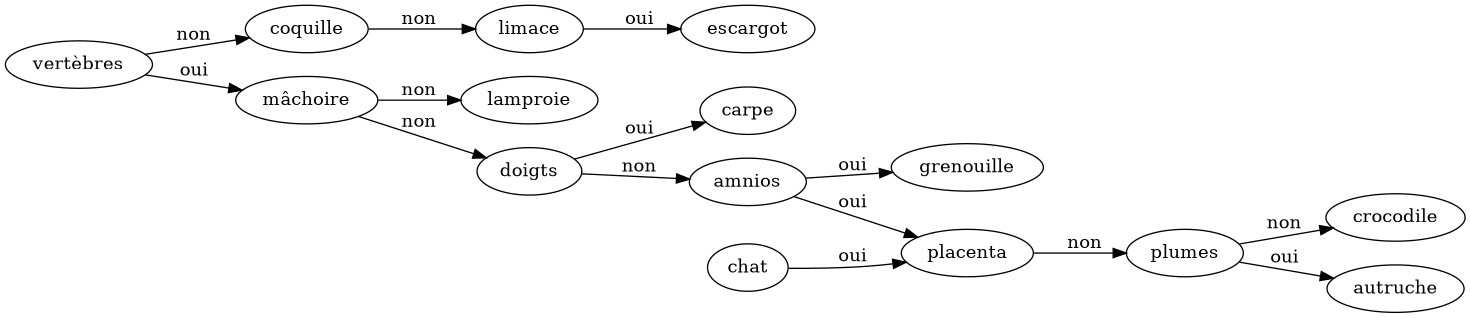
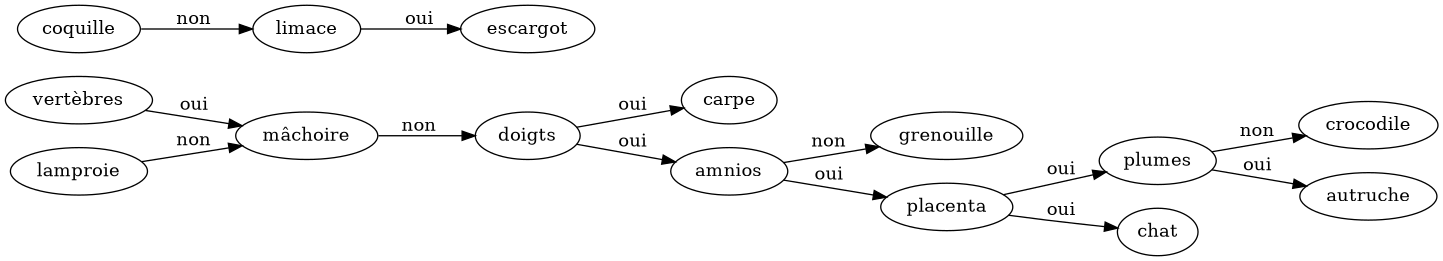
  digraph {
    rankdir=LR
    "vertèbres"
    coquille
    "mâchoire"
    limace
    lamproie
    doigts
    escargot
    carpe
    amnios
    grenouille
    placenta
    plumes
    chat
    crocodile
    autruche
-   "vertèbres" -> coquille [label=non]
    "vertèbres" -> "mâchoire" [label=oui]
    coquille -> limace [label=non]
-   "mâchoire" -> lamproie [label=non]
+   lamproie -> "mâchoire" [label=non]
    "mâchoire" -> doigts [label=non]
    limace -> escargot [label=oui]
    doigts -> carpe [label=oui]
-   doigts -> amnios [label=non]
-   amnios -> grenouille [label=oui]
+   doigts -> amnios [label=oui]
+   amnios -> grenouille [label=non]
    amnios -> placenta [label=oui]
-   placenta -> plumes [label=non]
-   chat -> placenta [label=oui]
+   placenta -> plumes [label=oui]
+   placenta -> chat [label=oui]
    plumes -> crocodile [label=non]
    plumes -> autruche [label=oui]
  }
